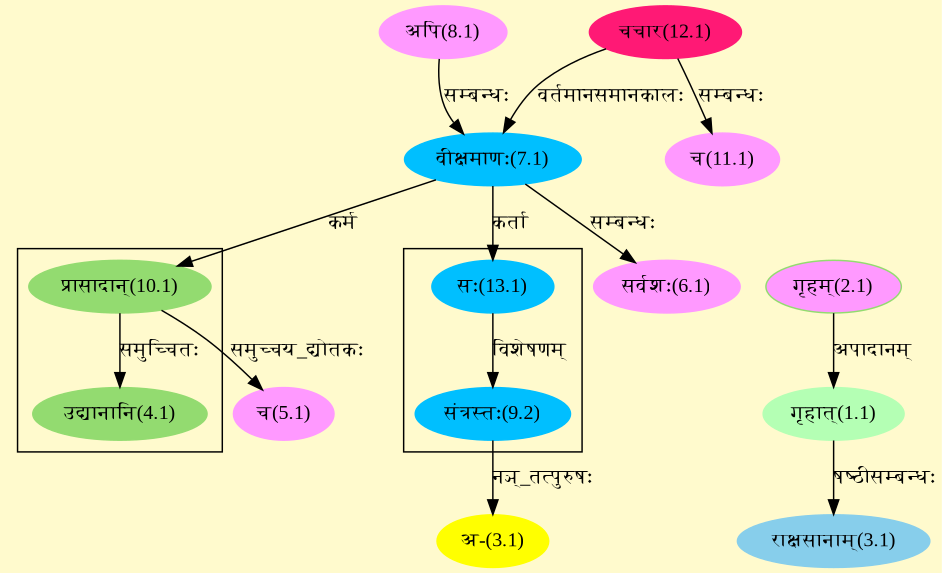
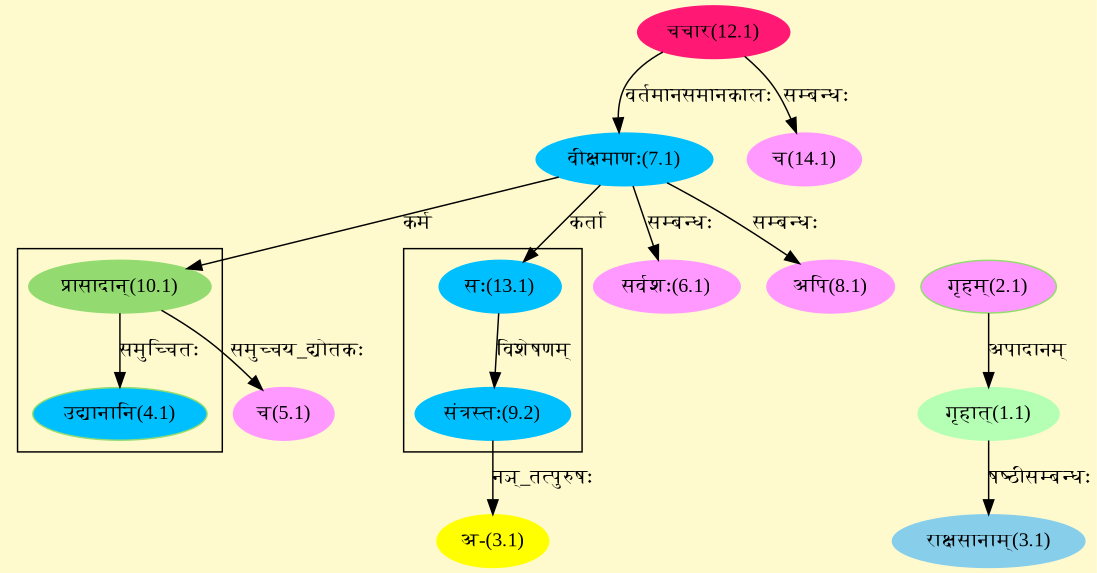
  digraph {
    bgcolor=lemonchiffon1
    compound=true
    fontname="Liberation Serif"
    rankdir=BT
    node [color="#FF99FF" fontname="Liberation Serif" style=filled]
    edge [dir=back fontname="Liberation Serif"]
-   n1 [color="#93DB70" label="उद्यानानि(4.1)"]
+   n1 [color="#93DB70" label="उद्यानानि(4.1)" fillcolor="#00BFFF"]
    n2 [color="#93DB70" label="प्रासादान्(10.1)"]
    n3 [color="#00BFFF" label="संत्रस्तः(9.2)"]
    n4 [color="#00BFFF" label="सः(13.1)"]
    n5 [color="#00BFFF" label="वीक्षमाणः(7.1)"]
    n6 [color="#FF1975" label="चचार(12.1)"]
    n7 [color="#B4FFB4" label="गृहात्(1.1)"]
    n8 [color="#93DB70" fillcolor="#FF99FF" label="गृहम्(2.1)"]
    n9 [color="#87CEEB" label="राक्षसानाम्(3.1)"]
    n10 [label="च(5.1)"]
    n11 [label="सर्वशः(6.1)"]
    n12 [label="अपि(8.1)"]
    n13 [color="#FFFF00" label="अ-(3.1)"]
-   n14 [label="च(11.1)"]
+   n14 [label="च(14.1)"]
    subgraph cluster_1 {
      n1
      n2
    }
    subgraph cluster_2 {
      n3
      n4
    }
    n1 -> n2 [label="समुच्चितः"]
    n2 -> n5 [label="कर्म"]
    n3 -> n4 [label="विशेषणम्"]
    n4 -> n5 [label="कर्ता"]
    n5 -> n6 [label="वर्तमानसमानकालः"]
    n7 -> n8 [label="अपादानम्"]
    n9 -> n7 [label="षष्ठीसम्बन्धः"]
    n10 -> n2 [label="समुच्चय_द्योतकः"]
    n11 -> n5 [label="सम्बन्धः"]
-   n5 -> n12 [label="सम्बन्धः"]
+   n12 -> n5 [label="सम्बन्धः"]
    n13 -> n3 [label="नञ्_तत्पुरुषः"]
    n14 -> n6 [label="सम्बन्धः"]
  }
